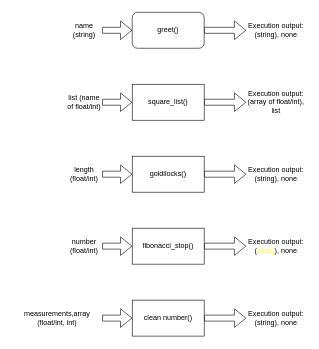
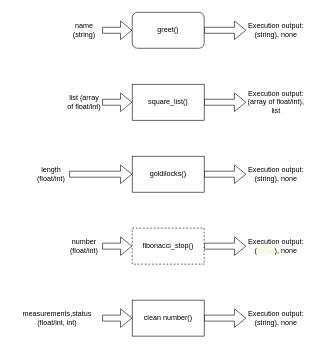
  <mxCell id="0" />
  <mxCell id="1" parent="0" />
  <mxCell id="2" value="" style="edgeStyle=none;shape=flexArrow;html=1;" edge="1" parent="1" source="3" target="6"><mxGeometry relative="1" as="geometry" /></mxCell>
  <mxCell id="3" value="greet()" style="whiteSpace=wrap;html=1;rounded=1;" vertex="1" parent="1"><mxGeometry x="220" y="20" width="120" height="60" as="geometry" /></mxCell>
  <mxCell id="4" style="edgeStyle=none;shape=flexArrow;html=1;" edge="1" parent="1" source="5" target="3"><mxGeometry relative="1" as="geometry" /></mxCell>
  <mxCell id="5" value="name &lt;font style=&quot;color: light-dark(rgb(0, 0, 0), rgb(255, 255, 51));&quot;&gt;(string)&lt;/font&gt;" style="text;strokeColor=none;align=center;fillColor=none;html=1;verticalAlign=middle;whiteSpace=wrap;rounded=0;" vertex="1" parent="1"><mxGeometry x="110" y="35" width="60" height="30" as="geometry" /></mxCell>
  <mxCell id="6" value="Execution output: (&lt;font style=&quot;color: light-dark(rgb(0, 0, 0), rgb(255, 255, 51));&quot;&gt;string&lt;/font&gt;), none" style="text;strokeColor=none;align=center;fillColor=none;html=1;verticalAlign=middle;whiteSpace=wrap;rounded=0;" vertex="1" parent="1"><mxGeometry x="410" y="35" width="100" height="30" as="geometry" /></mxCell>
  <mxCell id="7" value="" style="edgeStyle=none;shape=flexArrow;html=1;" edge="1" parent="1" source="8" target="11"><mxGeometry relative="1" as="geometry" /></mxCell>
  <mxCell id="8" value="square_list()" style="whiteSpace=wrap;html=1;" vertex="1" parent="1"><mxGeometry x="220" y="140" width="120" height="60" as="geometry" /></mxCell>
  <mxCell id="9" style="edgeStyle=none;shape=flexArrow;html=1;" edge="1" parent="1" source="10" target="8"><mxGeometry relative="1" as="geometry" /></mxCell>
- <mxCell id="10" value="list (name of &lt;font style=&quot;color: light-dark(rgb(0, 0, 0), rgb(255, 255, 51));&quot;&gt;float&lt;/font&gt;/&lt;font style=&quot;color: light-dark(rgb(0, 0, 0), rgb(255, 255, 51));&quot;&gt;int&lt;/font&gt;)" style="text;strokeColor=none;align=center;fillColor=none;html=1;verticalAlign=middle;whiteSpace=wrap;rounded=0;" vertex="1" parent="1"><mxGeometry x="110" y="155" width="60" height="30" as="geometry" /></mxCell>
+ <mxCell id="10" value="list (array of &lt;font style=&quot;color: light-dark(rgb(0, 0, 0), rgb(255, 255, 51));&quot;&gt;float&lt;/font&gt;/&lt;font style=&quot;color: light-dark(rgb(0, 0, 0), rgb(255, 255, 51));&quot;&gt;int&lt;/font&gt;)" style="text;strokeColor=none;align=center;fillColor=none;html=1;verticalAlign=middle;whiteSpace=wrap;rounded=0;" vertex="1" parent="1"><mxGeometry x="110" y="155" width="60" height="30" as="geometry" /></mxCell>
  <mxCell id="11" value="Execution output: (array of &lt;font style=&quot;color: light-dark(rgb(0, 0, 0), rgb(255, 255, 51));&quot;&gt;float&lt;/font&gt;/&lt;font style=&quot;color: light-dark(rgb(0, 0, 0), rgb(255, 255, 51));&quot;&gt;int&lt;/font&gt;), list" style="text;strokeColor=none;align=center;fillColor=none;html=1;verticalAlign=middle;whiteSpace=wrap;rounded=0;" vertex="1" parent="1"><mxGeometry x="410" y="155" width="100" height="30" as="geometry" /></mxCell>
  <mxCell id="12" value="" style="edgeStyle=none;shape=flexArrow;html=1;" edge="1" parent="1" source="13" target="16"><mxGeometry relative="1" as="geometry" /></mxCell>
  <mxCell id="13" value="goldilocks()" style="whiteSpace=wrap;html=1;" vertex="1" parent="1"><mxGeometry x="220" y="260" width="120" height="60" as="geometry" /></mxCell>
  <mxCell id="14" style="edgeStyle=none;shape=flexArrow;html=1;" edge="1" parent="1" source="15" target="13"><mxGeometry relative="1" as="geometry" /></mxCell>
- <mxCell id="15" value="length (&lt;font style=&quot;color: light-dark(rgb(0, 0, 0), rgb(255, 255, 51));&quot;&gt;float/int&lt;/font&gt;)" style="text;strokeColor=none;align=center;fillColor=none;html=1;verticalAlign=middle;whiteSpace=wrap;rounded=0;" vertex="1" parent="1"><mxGeometry x="110" y="275" width="60" height="30" as="geometry" /></mxCell>
+ <mxCell id="15" value="length (&lt;font style=&quot;color: light-dark(rgb(0, 0, 0), rgb(255, 255, 51));&quot;&gt;float/int&lt;/font&gt;)" style="text;strokeColor=none;align=center;fillColor=none;html=1;verticalAlign=middle;whiteSpace=wrap;rounded=0;" vertex="1" parent="1"><mxGeometry x="55" y="275" width="60" height="30" as="geometry" /></mxCell>
  <mxCell id="16" value="Execution output: (&lt;font style=&quot;color: light-dark(rgb(0, 0, 0), rgb(255, 255, 51));&quot;&gt;string&lt;/font&gt;), none" style="text;strokeColor=none;align=center;fillColor=none;html=1;verticalAlign=middle;whiteSpace=wrap;rounded=0;" vertex="1" parent="1"><mxGeometry x="410" y="275" width="100" height="30" as="geometry" /></mxCell>
  <mxCell id="17" value="" style="edgeStyle=none;shape=flexArrow;html=1;" edge="1" parent="1" source="18" target="21"><mxGeometry relative="1" as="geometry" /></mxCell>
- <mxCell id="18" value="fibonacci_stop()" style="whiteSpace=wrap;html=1;" vertex="1" parent="1"><mxGeometry x="220" y="380" width="120" height="60" as="geometry" /></mxCell>
+ <mxCell id="18" value="fibonacci_stop()" style="whiteSpace=wrap;html=1;dashed=1;" vertex="1" parent="1"><mxGeometry x="220" y="380" width="120" height="60" as="geometry" /></mxCell>
  <mxCell id="19" style="edgeStyle=none;shape=flexArrow;html=1;" edge="1" parent="1" source="20" target="18"><mxGeometry relative="1" as="geometry" /></mxCell>
  <mxCell id="20" value="number (&lt;font style=&quot;color: light-dark(rgb(0, 0, 0), rgb(255, 255, 51));&quot;&gt;float/int&lt;/font&gt;)" style="text;strokeColor=none;align=center;fillColor=none;html=1;verticalAlign=middle;whiteSpace=wrap;rounded=0;" vertex="1" parent="1"><mxGeometry x="110" y="395" width="60" height="30" as="geometry" /></mxCell>
  <mxCell id="21" value="Execution output: (&lt;font style=&quot;color: light-dark(rgb(255, 255, 51), rgb(255, 255, 51));&quot;&gt;string&lt;/font&gt;), none" style="text;strokeColor=none;align=center;fillColor=none;html=1;verticalAlign=middle;whiteSpace=wrap;rounded=0;" vertex="1" parent="1"><mxGeometry x="410" y="395" width="100" height="30" as="geometry" /></mxCell>
  <mxCell id="22" value="" style="edgeStyle=none;shape=flexArrow;html=1;" edge="1" source="23" target="26" parent="1"><mxGeometry relative="1" as="geometry" /></mxCell>
  <mxCell id="23" value="clean number()" style="whiteSpace=wrap;html=1;" vertex="1" parent="1"><mxGeometry x="220" y="500" width="120" height="60" as="geometry" /></mxCell>
  <mxCell id="24" style="edgeStyle=none;shape=flexArrow;html=1;" edge="1" source="25" target="23" parent="1"><mxGeometry relative="1" as="geometry" /></mxCell>
- <mxCell id="25" value="measurements,array (&lt;font style=&quot;color: light-dark(rgb(0, 0, 0), rgb(255, 255, 51));&quot;&gt;float/int, int&lt;/font&gt;)" style="text;strokeColor=none;align=center;fillColor=none;html=1;verticalAlign=middle;whiteSpace=wrap;rounded=0;" vertex="1" parent="1"><mxGeometry x="20" y="515" width="150" height="30" as="geometry" /></mxCell>
+ <mxCell id="25" value="measurements,status (&lt;font style=&quot;color: light-dark(rgb(0, 0, 0), rgb(255, 255, 51));&quot;&gt;float/int, int&lt;/font&gt;)" style="text;strokeColor=none;align=center;fillColor=none;html=1;verticalAlign=middle;whiteSpace=wrap;rounded=0;" vertex="1" parent="1"><mxGeometry x="20" y="515" width="150" height="30" as="geometry" /></mxCell>
  <mxCell id="26" value="Execution output: (&lt;font style=&quot;color: light-dark(rgb(0, 0, 0), rgb(255, 255, 51));&quot;&gt;string&lt;/font&gt;), none" style="text;strokeColor=none;align=center;fillColor=none;html=1;verticalAlign=middle;whiteSpace=wrap;rounded=0;" vertex="1" parent="1"><mxGeometry x="410" y="515" width="100" height="30" as="geometry" /></mxCell>
